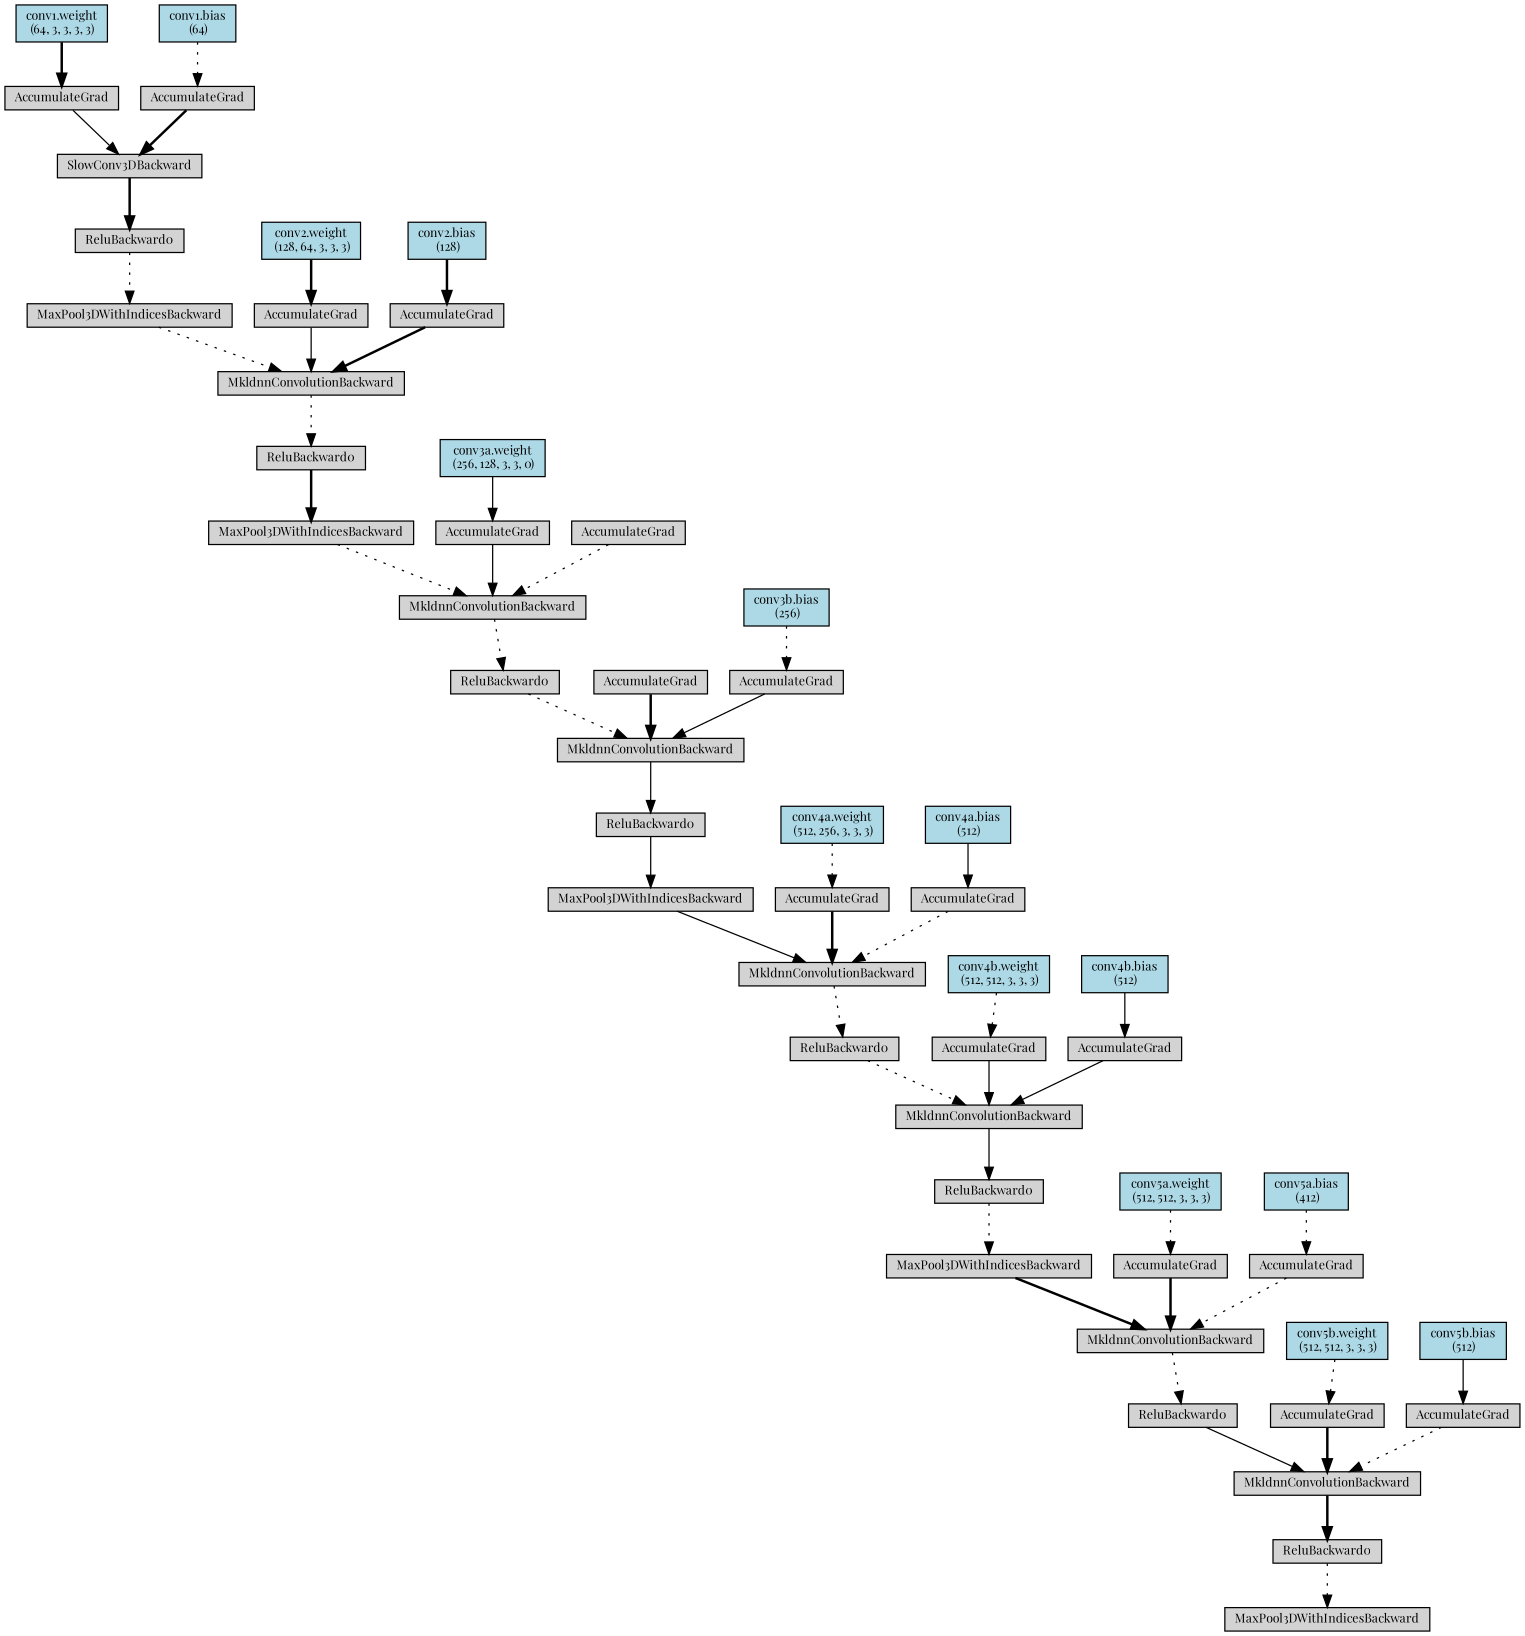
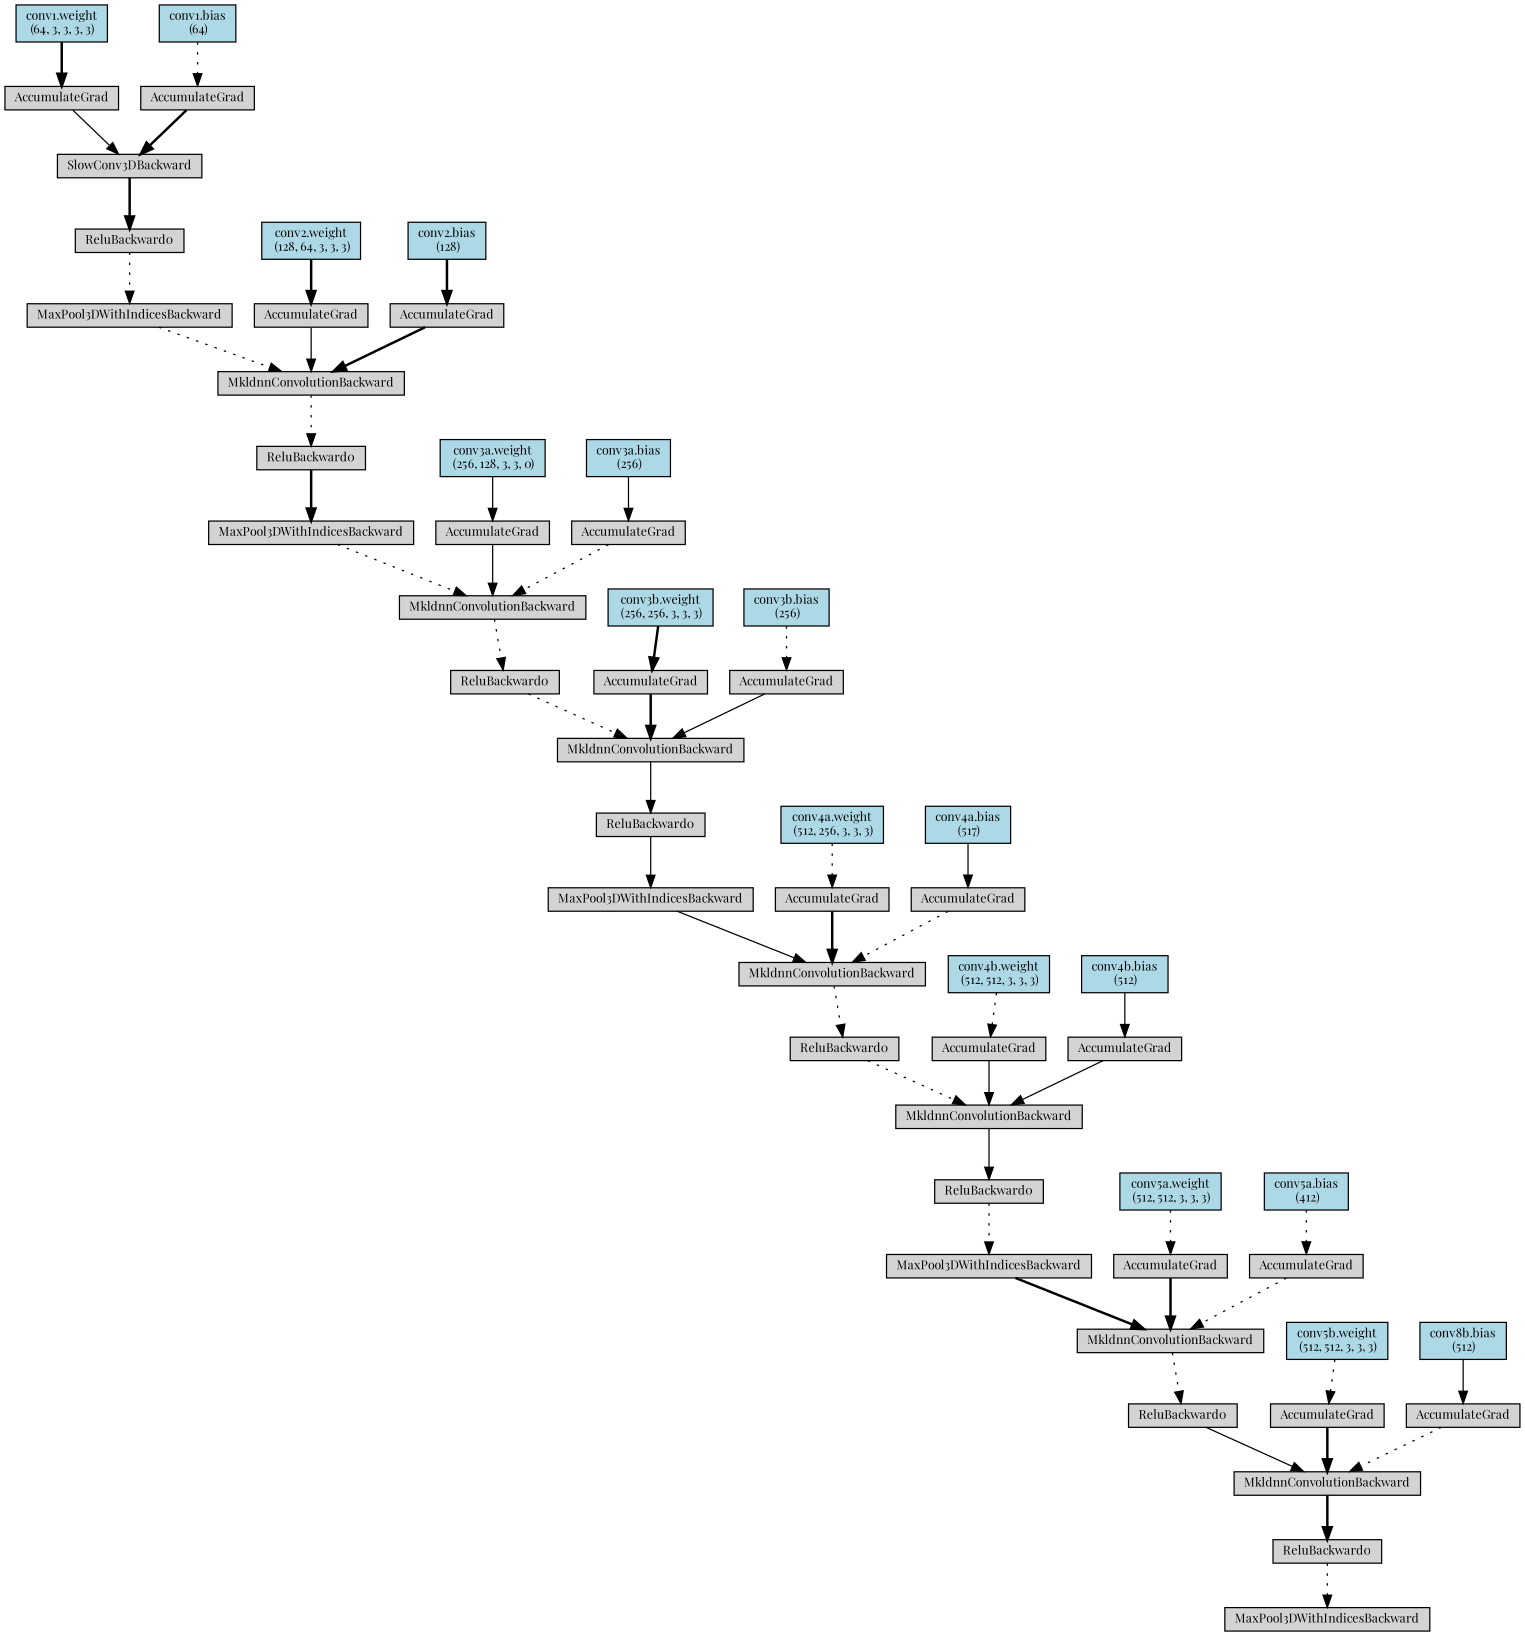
  digraph {
    fontname="Playfair Display"
    node [align=left fontname="Playfair Display" fontsize=10 ranksep=0.1 shape=box style=filled]
    edge [fontname="Playfair Display" style=dotted]
    n1 [height=0.2 label=MaxPool3DWithIndicesBackward]
    n2 [height=0.2 label=ReluBackward0]
    n3 [height=0.2 label=MkldnnConvolutionBackward]
    n4 [height=0.2 label=ReluBackward0]
    n5 [height=0.2 label=MkldnnConvolutionBackward]
    n6 [height=0.2 label=MaxPool3DWithIndicesBackward]
    n7 [height=0.2 label=ReluBackward0]
    n8 [height=0.2 label=MkldnnConvolutionBackward]
    n9 [height=0.2 label=ReluBackward0]
    n10 [height=0.2 label=MkldnnConvolutionBackward]
    n11 [height=0.2 label=MaxPool3DWithIndicesBackward]
    n12 [height=0.2 label=ReluBackward0]
    n13 [height=0.2 label=MkldnnConvolutionBackward]
    n14 [height=0.2 label=ReluBackward0]
    n15 [height=0.2 label=MkldnnConvolutionBackward]
    n16 [height=0.2 label=MaxPool3DWithIndicesBackward]
    n17 [height=0.2 label=ReluBackward0]
    n18 [height=0.2 label=MkldnnConvolutionBackward]
    n19 [height=0.2 label=MaxPool3DWithIndicesBackward]
    n20 [height=0.2 label=ReluBackward0]
    n21 [height=0.2 label=SlowConv3DBackward]
    n22 [height=0.2 label=AccumulateGrad]
    n23 [fillcolor=lightblue height=0.2 label="conv1.weight\n (64, 3, 3, 3, 3)"]
    n24 [height=0.2 label=AccumulateGrad]
    n25 [fillcolor=lightblue height=0.2 label="conv1.bias\n (64)"]
    n26 [height=0.2 label=AccumulateGrad]
    n27 [fillcolor=lightblue height=0.2 label="conv2.weight\n (128, 64, 3, 3, 3)"]
    n28 [height=0.2 label=AccumulateGrad]
    n29 [fillcolor=lightblue height=0.2 label="conv2.bias\n (128)"]
    n30 [height=0.2 label=AccumulateGrad]
    n31 [fillcolor=lightblue height=0.2 label="conv3a.weight\n (256, 128, 3, 3, 0)"]
    n32 [height=0.2 label=AccumulateGrad]
+   n33 [fillcolor=lightblue height=0.2 label="conv3a.bias\n (256)"]
    n34 [height=0.2 label=AccumulateGrad]
+   n35 [fillcolor=lightblue height=0.2 label="conv3b.weight\n (256, 256, 3, 3, 3)"]
    n36 [height=0.2 label=AccumulateGrad]
    n37 [fillcolor=lightblue height=0.2 label="conv3b.bias\n (256)"]
    n38 [height=0.2 label=AccumulateGrad]
    n39 [fillcolor=lightblue height=0.2 label="conv4a.weight\n (512, 256, 3, 3, 3)"]
    n40 [height=0.2 label=AccumulateGrad]
-   n41 [fillcolor=lightblue height=0.2 label="conv4a.bias\n (512)"]
+   n41 [fillcolor=lightblue height=0.2 label="conv4a.bias\n (517)"]
    n42 [height=0.2 label=AccumulateGrad]
    n43 [fillcolor=lightblue height=0.2 label="conv4b.weight\n (512, 512, 3, 3, 3)"]
    n44 [height=0.2 label=AccumulateGrad]
    n45 [fillcolor=lightblue height=0.2 label="conv4b.bias\n (512)"]
    n46 [height=0.2 label=AccumulateGrad]
    n47 [fillcolor=lightblue height=0.2 label="conv5a.weight\n (512, 512, 3, 3, 3)"]
    n48 [height=0.2 label=AccumulateGrad]
    n49 [fillcolor=lightblue height=0.2 label="conv5a.bias\n (412)"]
    n50 [height=0.2 label=AccumulateGrad]
    n51 [fillcolor=lightblue height=0.2 label="conv5b.weight\n (512, 512, 3, 3, 3)"]
    n52 [height=0.2 label=AccumulateGrad]
-   n53 [fillcolor=lightblue height=0.2 label="conv5b.bias\n (512)"]
+   n53 [fillcolor=lightblue height=0.2 label="conv8b.bias\n (512)"]
    n2 -> n1
    n3 -> n2 [style=bold]
    n4 -> n3 [style=solid]
    n5 -> n4
    n6 -> n5 [style=bold]
    n7 -> n6
    n8 -> n7 [style=solid]
    n9 -> n8
    n10 -> n9
    n11 -> n10 [style=solid]
    n12 -> n11 [style=solid]
    n13 -> n12 [style=solid]
    n14 -> n13
    n15 -> n14
    n16 -> n15
    n17 -> n16 [style=bold]
    n18 -> n17
    n19 -> n18
    n20 -> n19
    n21 -> n20 [style=bold]
    n22 -> n21 [style=solid]
    n23 -> n22 [style=bold]
    n24 -> n21 [style=bold]
    n25 -> n24
    n26 -> n18 [style=solid]
    n27 -> n26 [style=bold]
    n28 -> n18 [style=bold]
    n29 -> n28 [style=bold]
    n30 -> n15 [style=solid]
    n31 -> n30 [style=solid]
    n32 -> n15
+   n33 -> n32 [style=solid]
    n34 -> n13 [style=bold]
+   n35 -> n34 [style=bold]
    n36 -> n13 [style=solid]
    n37 -> n36
    n38 -> n10 [style=bold]
    n39 -> n38
    n40 -> n10
    n41 -> n40 [style=solid]
    n42 -> n8 [style=solid]
    n43 -> n42
    n44 -> n8 [style=solid]
    n45 -> n44 [style=solid]
    n46 -> n5 [style=bold]
    n47 -> n46
    n48 -> n5
    n49 -> n48
    n50 -> n3 [style=bold]
    n51 -> n50
    n52 -> n3
    n53 -> n52 [style=solid]
  }
